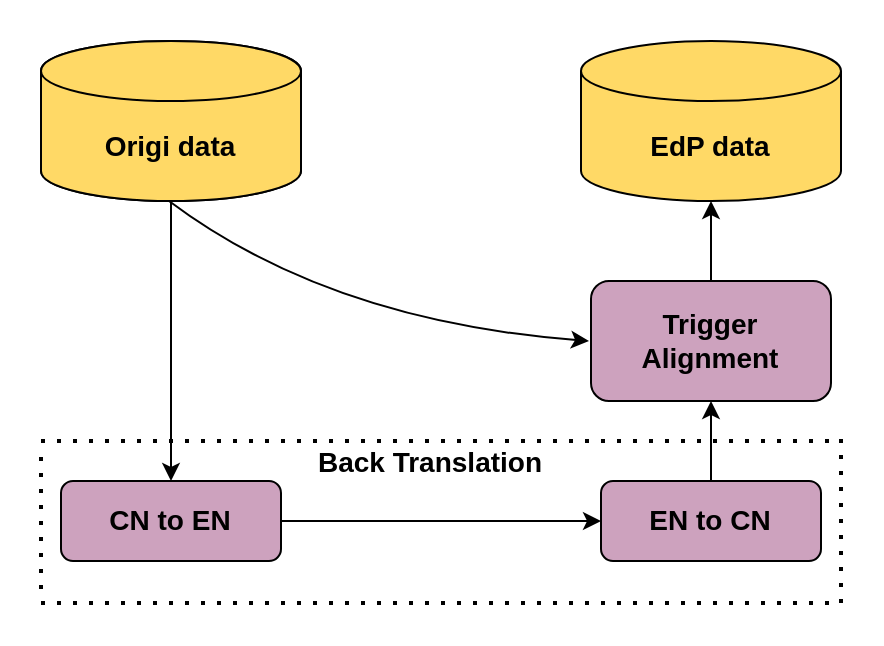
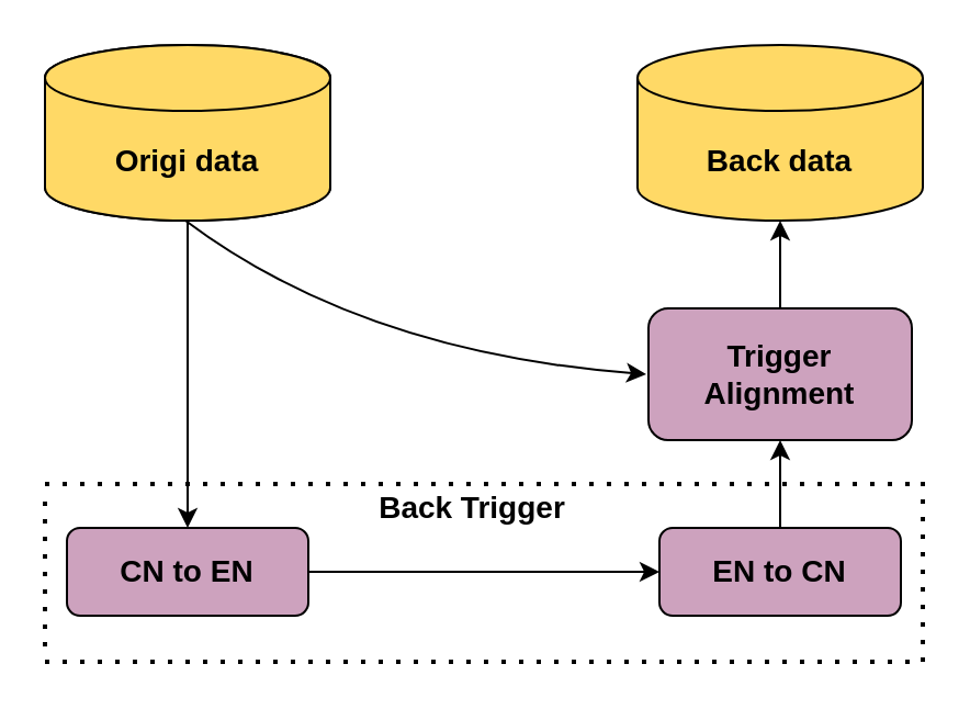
  <mxCell id="0" />
  <mxCell id="1" parent="0" />
  <mxCell id="2" value="Origi data" style="shape=cylinder3;whiteSpace=wrap;html=1;boundedLbl=1;backgroundOutline=1;size=15;fillColor=#FFD966;" vertex="1" parent="1"><mxGeometry x="20" y="20" width="130" height="80" as="geometry" /></mxCell>
  <mxCell id="3" value="&lt;b&gt;&lt;font style=&quot;font-size: 14px&quot;&gt;Origi data&lt;/font&gt;&lt;/b&gt;" style="shape=cylinder3;whiteSpace=wrap;html=1;boundedLbl=1;backgroundOutline=1;size=15;fillColor=#FFD966;" vertex="1" parent="1"><mxGeometry x="20" y="20" width="130" height="80" as="geometry" /></mxCell>
- <mxCell id="4" value="&lt;b&gt;&lt;font style=&quot;font-size: 14px&quot;&gt;EdP data&lt;/font&gt;&lt;/b&gt;" style="shape=cylinder3;whiteSpace=wrap;html=1;boundedLbl=1;backgroundOutline=1;size=15;fillColor=#FFD966;" vertex="1" parent="1"><mxGeometry x="290" y="20" width="130" height="80" as="geometry" /></mxCell>
+ <mxCell id="4" value="&lt;b&gt;&lt;font style=&quot;font-size: 14px&quot;&gt;Back data&lt;/font&gt;&lt;/b&gt;" style="shape=cylinder3;whiteSpace=wrap;html=1;boundedLbl=1;backgroundOutline=1;size=15;fillColor=#FFD966;" vertex="1" parent="1"><mxGeometry x="290" y="20" width="130" height="80" as="geometry" /></mxCell>
  <mxCell id="5" value="" style="rounded=1;whiteSpace=wrap;html=1;fillColor=#CDA2BE;" vertex="1" parent="1"><mxGeometry x="30" y="240" width="110" height="40" as="geometry" /></mxCell>
  <mxCell id="6" value="&lt;b&gt;&lt;font style=&quot;font-size: 14px&quot;&gt;CN to EN&lt;/font&gt;&lt;/b&gt;" style="text;html=1;strokeColor=none;fillColor=none;align=center;verticalAlign=middle;whiteSpace=wrap;rounded=0;" vertex="1" parent="1"><mxGeometry x="40" y="240" width="90" height="40" as="geometry" /></mxCell>
  <mxCell id="7" value="" style="rounded=1;whiteSpace=wrap;html=1;fillColor=#CDA2BE;" vertex="1" parent="1"><mxGeometry x="300" y="240" width="110" height="40" as="geometry" /></mxCell>
  <mxCell id="8" value="&lt;b&gt;&lt;font style=&quot;font-size: 14px&quot;&gt;EN to CN&lt;/font&gt;&lt;/b&gt;" style="text;html=1;strokeColor=none;fillColor=none;align=center;verticalAlign=middle;whiteSpace=wrap;rounded=0;" vertex="1" parent="1"><mxGeometry x="310" y="240" width="90" height="40" as="geometry" /></mxCell>
  <mxCell id="9" value="" style="endArrow=classic;html=1;exitX=0.5;exitY=1;exitDx=0;exitDy=0;exitPerimeter=0;entryX=0.5;entryY=0;entryDx=0;entryDy=0;" edge="1" parent="1" source="3" target="6"><mxGeometry width="50" height="50" relative="1" as="geometry"><mxPoint x="200" y="160" as="sourcePoint" /><mxPoint x="250" y="110" as="targetPoint" /></mxGeometry></mxCell>
  <mxCell id="10" value="" style="endArrow=classic;html=1;exitX=1;exitY=0.5;exitDx=0;exitDy=0;entryX=0;entryY=0.5;entryDx=0;entryDy=0;" edge="1" parent="1" source="5" target="7"><mxGeometry width="50" height="50" relative="1" as="geometry"><mxPoint x="200" y="160" as="sourcePoint" /><mxPoint x="250" y="110" as="targetPoint" /></mxGeometry></mxCell>
  <mxCell id="11" value="" style="rounded=1;whiteSpace=wrap;html=1;fillColor=#CDA2BE;" vertex="1" parent="1"><mxGeometry x="295" y="140" width="120" height="60" as="geometry" /></mxCell>
  <mxCell id="12" value="&lt;font style=&quot;font-size: 14px&quot;&gt;&lt;b&gt;Trigger Alignment&lt;/b&gt;&lt;/font&gt;" style="text;html=1;strokeColor=none;fillColor=none;align=center;verticalAlign=middle;whiteSpace=wrap;rounded=0;" vertex="1" parent="1"><mxGeometry x="310" y="150" width="90" height="40" as="geometry" /></mxCell>
  <mxCell id="13" value="" style="endArrow=classic;html=1;exitX=0.5;exitY=0;exitDx=0;exitDy=0;entryX=0.5;entryY=1;entryDx=0;entryDy=0;" edge="1" parent="1" source="8" target="11"><mxGeometry width="50" height="50" relative="1" as="geometry"><mxPoint x="200" y="140" as="sourcePoint" /><mxPoint x="250" y="90" as="targetPoint" /></mxGeometry></mxCell>
  <mxCell id="14" value="" style="endArrow=classic;html=1;exitX=0.5;exitY=0;exitDx=0;exitDy=0;entryX=0.5;entryY=1;entryDx=0;entryDy=0;entryPerimeter=0;" edge="1" parent="1" source="11" target="4"><mxGeometry width="50" height="50" relative="1" as="geometry"><mxPoint x="200" y="140" as="sourcePoint" /><mxPoint x="250" y="90" as="targetPoint" /></mxGeometry></mxCell>
  <mxCell id="15" value="" style="endArrow=none;dashed=1;html=1;dashPattern=1 3;strokeWidth=2;" edge="1" parent="1"><mxGeometry width="50" height="50" relative="1" as="geometry"><mxPoint x="20" y="220" as="sourcePoint" /><mxPoint x="420" y="220" as="targetPoint" /></mxGeometry></mxCell>
  <mxCell id="16" value="" style="endArrow=none;dashed=1;html=1;dashPattern=1 3;strokeWidth=2;" edge="1" parent="1"><mxGeometry width="50" height="50" relative="1" as="geometry"><mxPoint x="20" y="228" as="sourcePoint" /><mxPoint x="20" y="298" as="targetPoint" /></mxGeometry></mxCell>
  <mxCell id="17" value="" style="endArrow=none;dashed=1;html=1;dashPattern=1 3;strokeWidth=2;" edge="1" parent="1"><mxGeometry width="50" height="50" relative="1" as="geometry"><mxPoint x="20" y="301" as="sourcePoint" /><mxPoint x="420" y="301" as="targetPoint" /></mxGeometry></mxCell>
  <mxCell id="18" value="" style="endArrow=none;dashed=1;html=1;dashPattern=1 3;strokeWidth=2;" edge="1" parent="1"><mxGeometry width="50" height="50" relative="1" as="geometry"><mxPoint x="420" y="301" as="sourcePoint" /><mxPoint x="420" y="217" as="targetPoint" /></mxGeometry></mxCell>
  <mxCell id="19" value="" style="curved=1;endArrow=classic;html=1;" edge="1" parent="1"><mxGeometry width="50" height="50" relative="1" as="geometry"><mxPoint x="84" y="100" as="sourcePoint" /><mxPoint x="294" y="170" as="targetPoint" /><Array as="points"><mxPoint x="164" y="160" /></Array></mxGeometry></mxCell>
- <mxCell id="20" value="&lt;font style=&quot;font-size: 14px&quot;&gt;&lt;b&gt;Back Translation&lt;/b&gt;&lt;/font&gt;" style="text;html=1;strokeColor=none;fillColor=none;align=center;verticalAlign=middle;whiteSpace=wrap;rounded=0;" vertex="1" parent="1"><mxGeometry x="150" y="221" width="130" height="20" as="geometry" /></mxCell>
+ <mxCell id="20" value="&lt;font style=&quot;font-size: 14px&quot;&gt;&lt;b&gt;Back Trigger&lt;/b&gt;&lt;/font&gt;" style="text;html=1;strokeColor=none;fillColor=none;align=center;verticalAlign=middle;whiteSpace=wrap;rounded=0;" vertex="1" parent="1"><mxGeometry x="150" y="221" width="130" height="20" as="geometry" /></mxCell>
